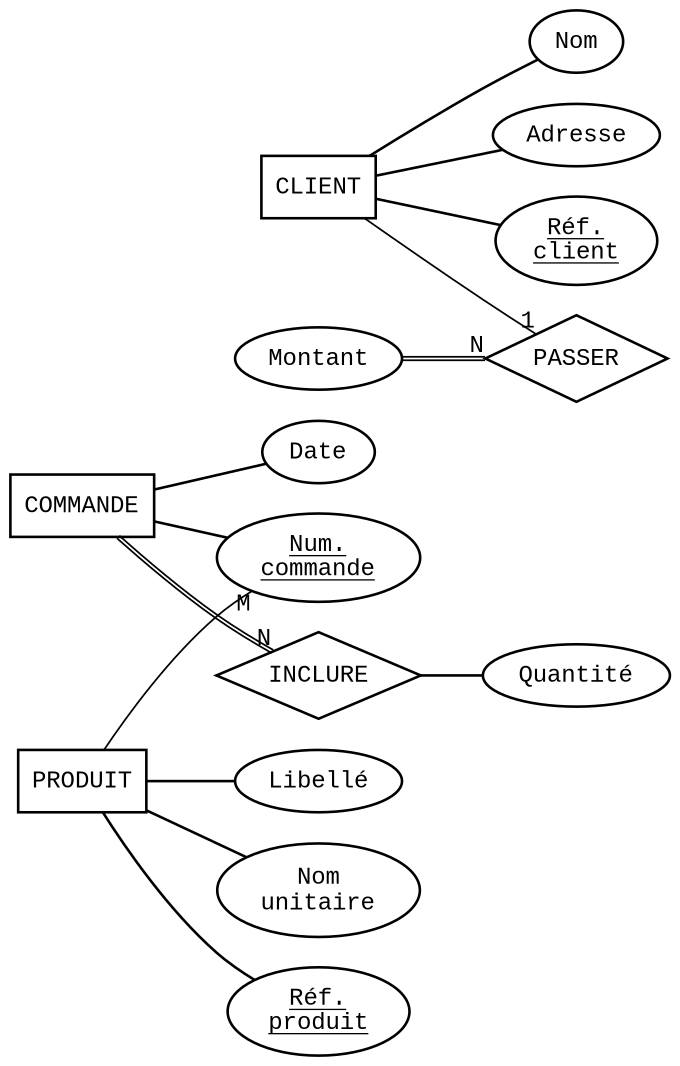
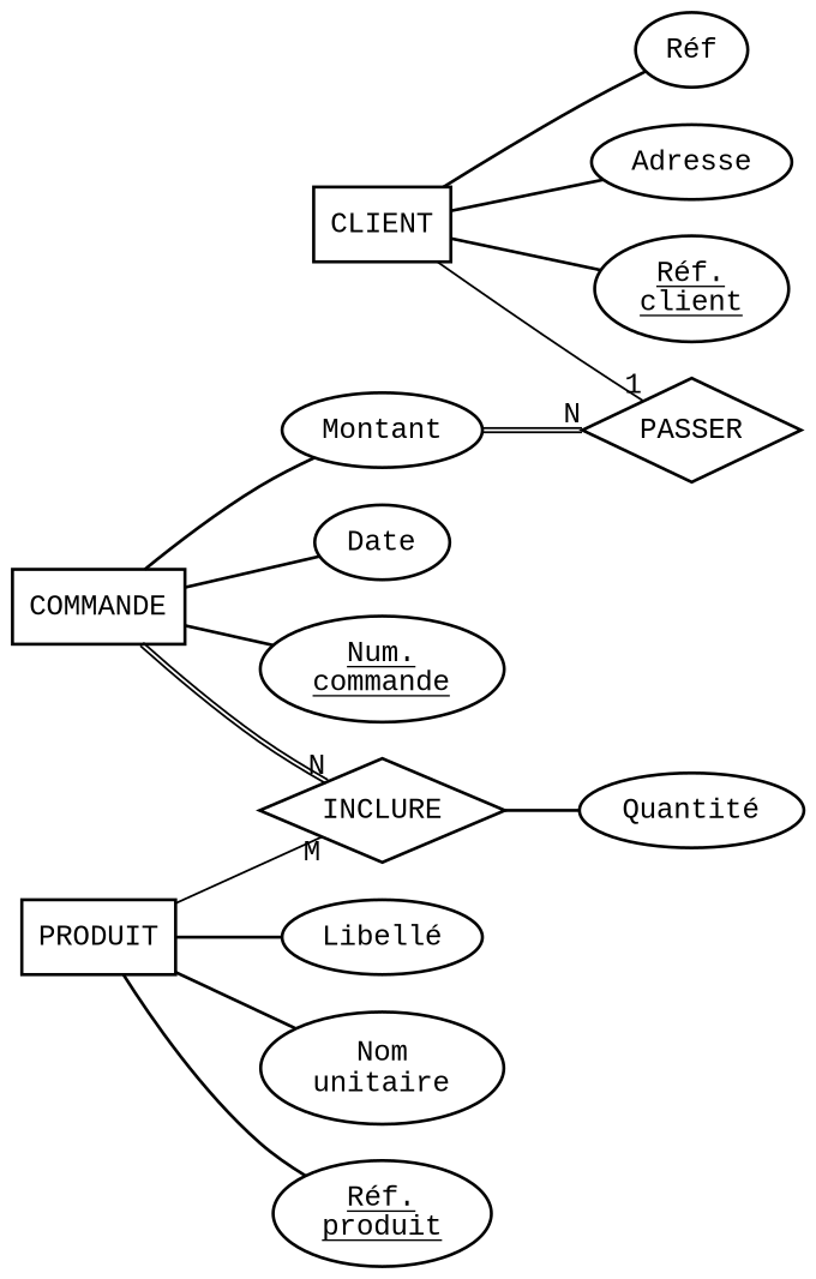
  graph {
    fontname="Liberation Mono"
    rankdir=LR
    node [fillcolor="#FFFFFF" fontname="Liberation Mono" penwidth=1.5 shape=oval style=filled]
    edge [fontname="Liberation Mono" penwidth=1.5]
    n1 [label=CLIENT shape=box]
-   n2 [label=Nom]
+   n2 [label="Réf"]
    n3 [label=Adresse]
    n4 [label=<<u>Réf.<br/>client</u>>]
    n5 [height=0.7 label=PASSER shape=diamond]
    n6 [label=COMMANDE shape=box]
    n7 [label=Date]
    n8 [label=Montant]
    n9 [label=<<u>Num.<br/>commande</u>>]
    n10 [height=0.7 label=INCLURE shape=diamond]
    n11 [label="Quantité"]
    n12 [label=PRODUIT shape=box]
    n13 [label="Libellé"]
    n14 [label="Nom\nunitaire"]
    n15 [label=<<u>Réf.<br/>produit</u>>]
    n1 -- n2
    n1 -- n3
    n1 -- n4
    n1 -- n5 [color="#000000" headlabel=1 labeldistance=2 penwidth=1]
    n6 -- n7
+   n6 -- n8
    n6 -- n9
    n6 -- n10 [color="#000000:#000000" headlabel=N labeldistance=2 penwidth=1]
    n8 -- n5 [color="#000000:#000000" headlabel=N labeldistance=2 penwidth=1]
    n10 -- n11 [color="#000000"]
-   n12 -- n9 [color="#000000" headlabel=M labeldistance=2 penwidth=1]
+   n12 -- n10 [color="#000000" headlabel=M labeldistance=2 penwidth=1]
    n12 -- n13
    n12 -- n14
    n12 -- n15
  }
